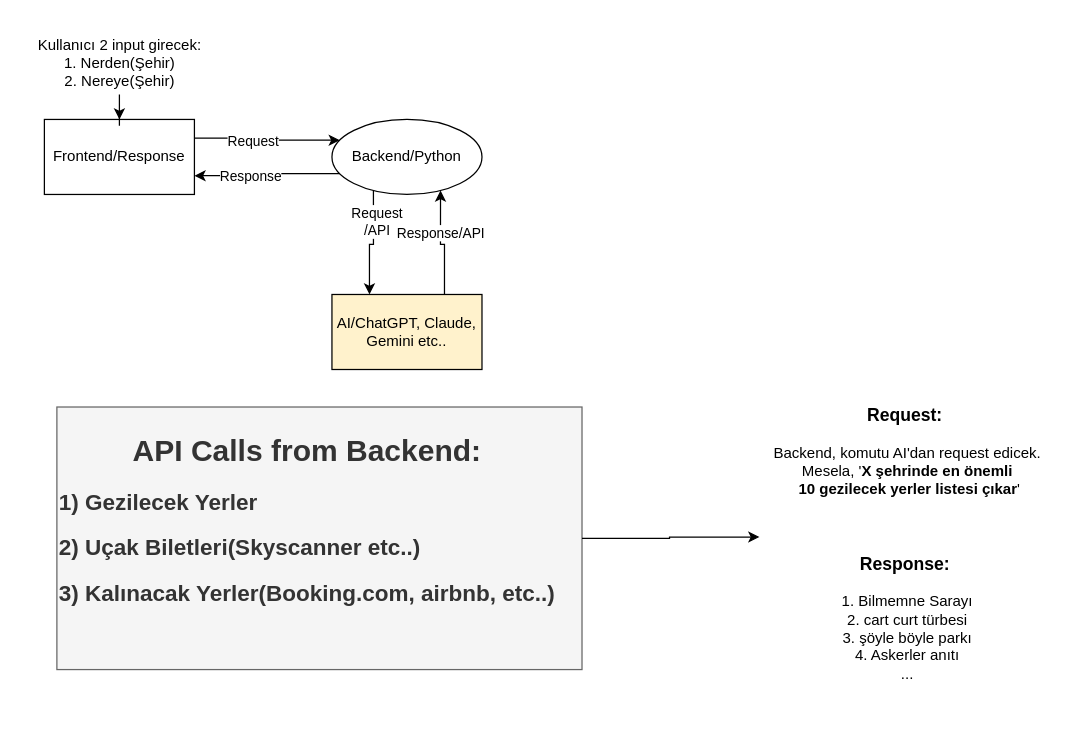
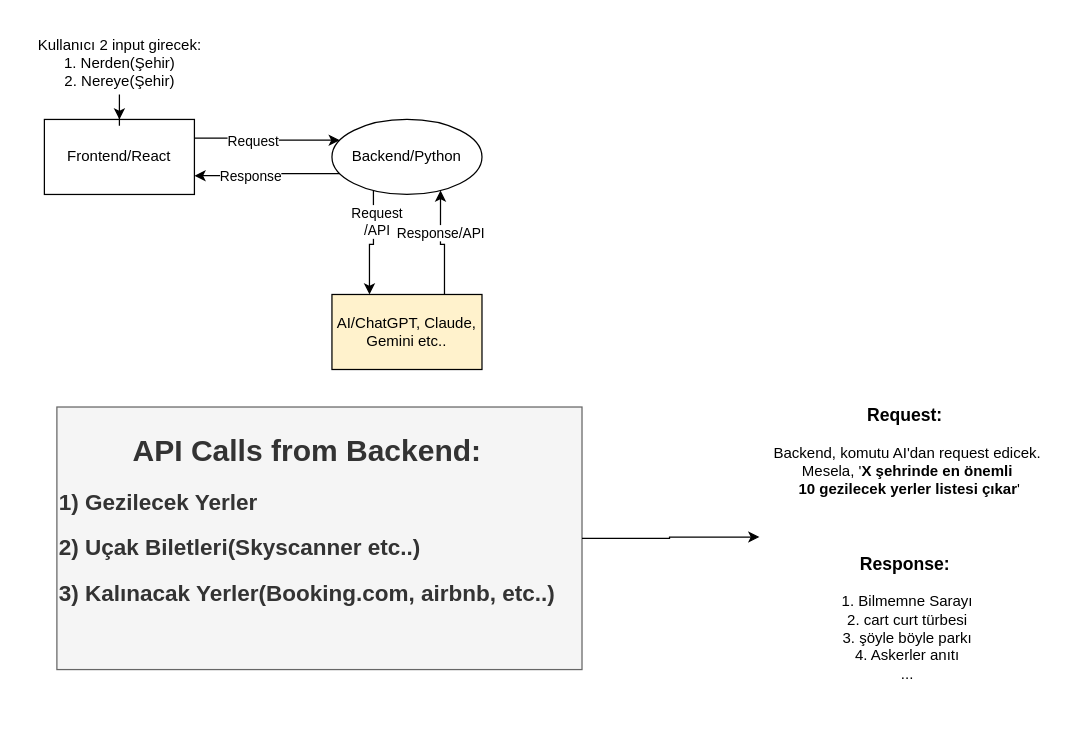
  <mxCell id="0" />
  <mxCell id="1" parent="0" />
  <mxCell id="2" style="edgeStyle=orthogonalEdgeStyle;rounded=0;orthogonalLoop=1;jettySize=auto;html=1;exitX=1;exitY=0.25;exitDx=0;exitDy=0;entryX=0;entryY=0.25;entryDx=0;entryDy=0;" edge="1" parent="1" source="4" target="11"><mxGeometry relative="1" as="geometry" /></mxCell>
  <mxCell id="3" value="Request" style="edgeLabel;html=1;align=center;verticalAlign=middle;resizable=0;points=[];" vertex="1" connectable="0" parent="2"><mxGeometry x="-0.218" y="-2" relative="1" as="geometry"><mxPoint as="offset" /></mxGeometry></mxCell>
- <mxCell id="4" value="Frontend/Response" style="rounded=0;whiteSpace=wrap;html=1;" vertex="1" parent="1"><mxGeometry x="35" y="95" width="120" height="60" as="geometry" /></mxCell>
+ <mxCell id="4" value="Frontend/React" style="rounded=0;whiteSpace=wrap;html=1;" vertex="1" parent="1"><mxGeometry x="35" y="95" width="120" height="60" as="geometry" /></mxCell>
  <mxCell id="5" style="edgeStyle=orthogonalEdgeStyle;rounded=0;orthogonalLoop=1;jettySize=auto;html=1;entryX=0.5;entryY=0;entryDx=0;entryDy=0;" edge="1" parent="1" source="6" target="4"><mxGeometry relative="1" as="geometry" /></mxCell>
  <mxCell id="6" value="&lt;div&gt;Kullanıcı 2 input girecek:&lt;/div&gt;&lt;div&gt;1. Nerden(Şehir)&lt;/div&gt;&lt;div&gt;2. Nereye(Şehir)&lt;/div&gt;" style="text;html=1;align=center;verticalAlign=middle;resizable=0;points=[];autosize=1;strokeColor=none;fillColor=none;" vertex="1" parent="1"><mxGeometry x="20" y="20" width="150" height="60" as="geometry" /></mxCell>
  <mxCell id="7" style="edgeStyle=orthogonalEdgeStyle;rounded=0;orthogonalLoop=1;jettySize=auto;html=1;exitX=0.25;exitY=1;exitDx=0;exitDy=0;entryX=0.25;entryY=0;entryDx=0;entryDy=0;" edge="1" parent="1" source="11" target="14"><mxGeometry relative="1" as="geometry" /></mxCell>
  <mxCell id="8" value="&lt;div&gt;Request&lt;/div&gt;/API" style="edgeLabel;html=1;align=center;verticalAlign=middle;resizable=0;points=[];" vertex="1" connectable="0" parent="7"><mxGeometry x="-0.425" y="2" relative="1" as="geometry"><mxPoint as="offset" /></mxGeometry></mxCell>
  <mxCell id="9" style="edgeStyle=orthogonalEdgeStyle;rounded=0;orthogonalLoop=1;jettySize=auto;html=1;exitX=0;exitY=0.75;exitDx=0;exitDy=0;entryX=1;entryY=0.75;entryDx=0;entryDy=0;" edge="1" parent="1" source="11" target="4"><mxGeometry relative="1" as="geometry" /></mxCell>
  <mxCell id="10" value="Response" style="edgeLabel;html=1;align=center;verticalAlign=middle;resizable=0;points=[];" vertex="1" connectable="0" parent="9"><mxGeometry x="0.236" relative="1" as="geometry"><mxPoint as="offset" /></mxGeometry></mxCell>
  <mxCell id="11" value="Backend/Python" style="ellipse;whiteSpace=wrap;html=1;" vertex="1" parent="1"><mxGeometry x="265" y="95" width="120" height="60" as="geometry" /></mxCell>
  <mxCell id="12" style="edgeStyle=orthogonalEdgeStyle;rounded=0;orthogonalLoop=1;jettySize=auto;html=1;exitX=0.75;exitY=0;exitDx=0;exitDy=0;entryX=0.75;entryY=1;entryDx=0;entryDy=0;" edge="1" parent="1" source="14" target="11"><mxGeometry relative="1" as="geometry" /></mxCell>
  <mxCell id="13" value="Response/API" style="edgeLabel;html=1;align=center;verticalAlign=middle;resizable=0;points=[];" vertex="1" connectable="0" parent="12"><mxGeometry x="0.225" relative="1" as="geometry"><mxPoint as="offset" /></mxGeometry></mxCell>
  <mxCell id="14" value="AI/ChatGPT, Claude, Gemini etc.." style="rounded=0;whiteSpace=wrap;html=1;fillColor=#fff2cc;" vertex="1" parent="1"><mxGeometry x="265" y="235" width="120" height="60" as="geometry" /></mxCell>
  <mxCell id="15" value="&lt;h3&gt;Request:&amp;nbsp;&lt;/h3&gt;&lt;div&gt;Backend, komutu AI'dan request edicek.&lt;/div&gt;&lt;div&gt;Mesela, '&lt;b&gt;X şehrinde en önemli&lt;/b&gt;&lt;/div&gt;&lt;div&gt;&lt;b&gt;&amp;nbsp;10 gezilecek yerler listesi çıkar&lt;/b&gt;'&lt;/div&gt;&lt;div&gt;&lt;h3&gt;&lt;br&gt;&lt;/h3&gt;&lt;h3&gt;Response:&amp;nbsp;&lt;/h3&gt;&lt;div&gt;1. Bilmemne Sarayı&lt;/div&gt;&lt;div&gt;2. cart curt türbesi&lt;/div&gt;&lt;div&gt;3. şöyle böyle parkı&lt;/div&gt;&lt;div&gt;4. Askerler anıtı&lt;/div&gt;&lt;div&gt;...&lt;/div&gt;&lt;/div&gt;&lt;div&gt;&lt;br&gt;&lt;/div&gt;" style="text;html=1;align=center;verticalAlign=middle;resizable=0;points=[];autosize=1;strokeColor=none;fillColor=none;" vertex="1" parent="1"><mxGeometry x="605" y="305" width="240" height="260" as="geometry" /></mxCell>
  <mxCell id="16" value="&lt;h2&gt;&lt;br&gt;&lt;/h2&gt;" style="text;html=1;align=center;verticalAlign=middle;resizable=0;points=[];autosize=1;strokeColor=none;fillColor=none;" vertex="1" parent="1"><mxGeometry x="125" y="355" width="20" height="60" as="geometry" /></mxCell>
  <mxCell id="17" value="&lt;h1 align=&quot;center&quot;&gt;API Calls from Backend:&lt;/h1&gt;&lt;div align=&quot;left&quot;&gt;&lt;h2&gt;1) Gezilecek Yerler&lt;/h2&gt;&lt;h2&gt;2) Uçak Biletleri(Skyscanner etc..)&lt;/h2&gt;&lt;h2&gt;3) Kalınacak Yerler(Booking.com, airbnb, etc..)&lt;/h2&gt;&lt;div&gt;&lt;br&gt;&lt;/div&gt;&lt;br&gt;&lt;/div&gt;" style="text;html=1;align=left;verticalAlign=middle;resizable=0;points=[];autosize=1;fillColor=#f5f5f5;fontColor=#333333;strokeColor=#666666;" vertex="1" parent="1"><mxGeometry x="45" y="325" width="420" height="210" as="geometry" /></mxCell>
  <mxCell id="18" style="edgeStyle=orthogonalEdgeStyle;rounded=0;orthogonalLoop=1;jettySize=auto;html=1;entryX=0.008;entryY=0.477;entryDx=0;entryDy=0;entryPerimeter=0;" edge="1" parent="1" source="17" target="15"><mxGeometry relative="1" as="geometry" /></mxCell>
